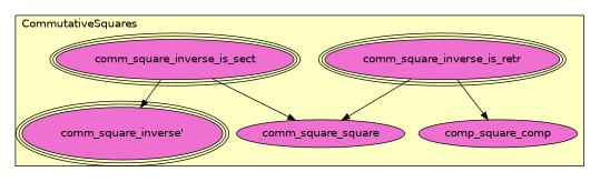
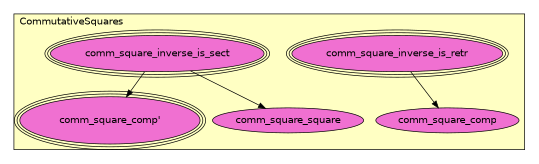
  digraph {
    fontname="DejaVu Sans"
    node [fillcolor="#F070D1" fontname="DejaVu Sans" peripheries=3 style=filled]
    edge [fontname="DejaVu Sans"]
    n1 [label=comm_square_inverse_is_retr]
    n2 [label=comm_square_inverse_is_sect]
    n3 [label=comm_square_square peripheries=""]
-   n4 [label="comm_square_inverse'"]
-   n5 [label=comp_square_comp peripheries=""]
+   n4 [label="comm_square_comp'"]
+   n5 [label=comm_square_comp peripheries=""]
    subgraph cluster_1 {
      fillcolor="#FFFFC3"
      label=CommutativeSquares
      labeljust=l
      style=filled
      n1
      n2
      n3
      n4
      n5
    }
-   n1 -> n3
    n1 -> n5
    n2 -> n3
    n2 -> n4
  }
